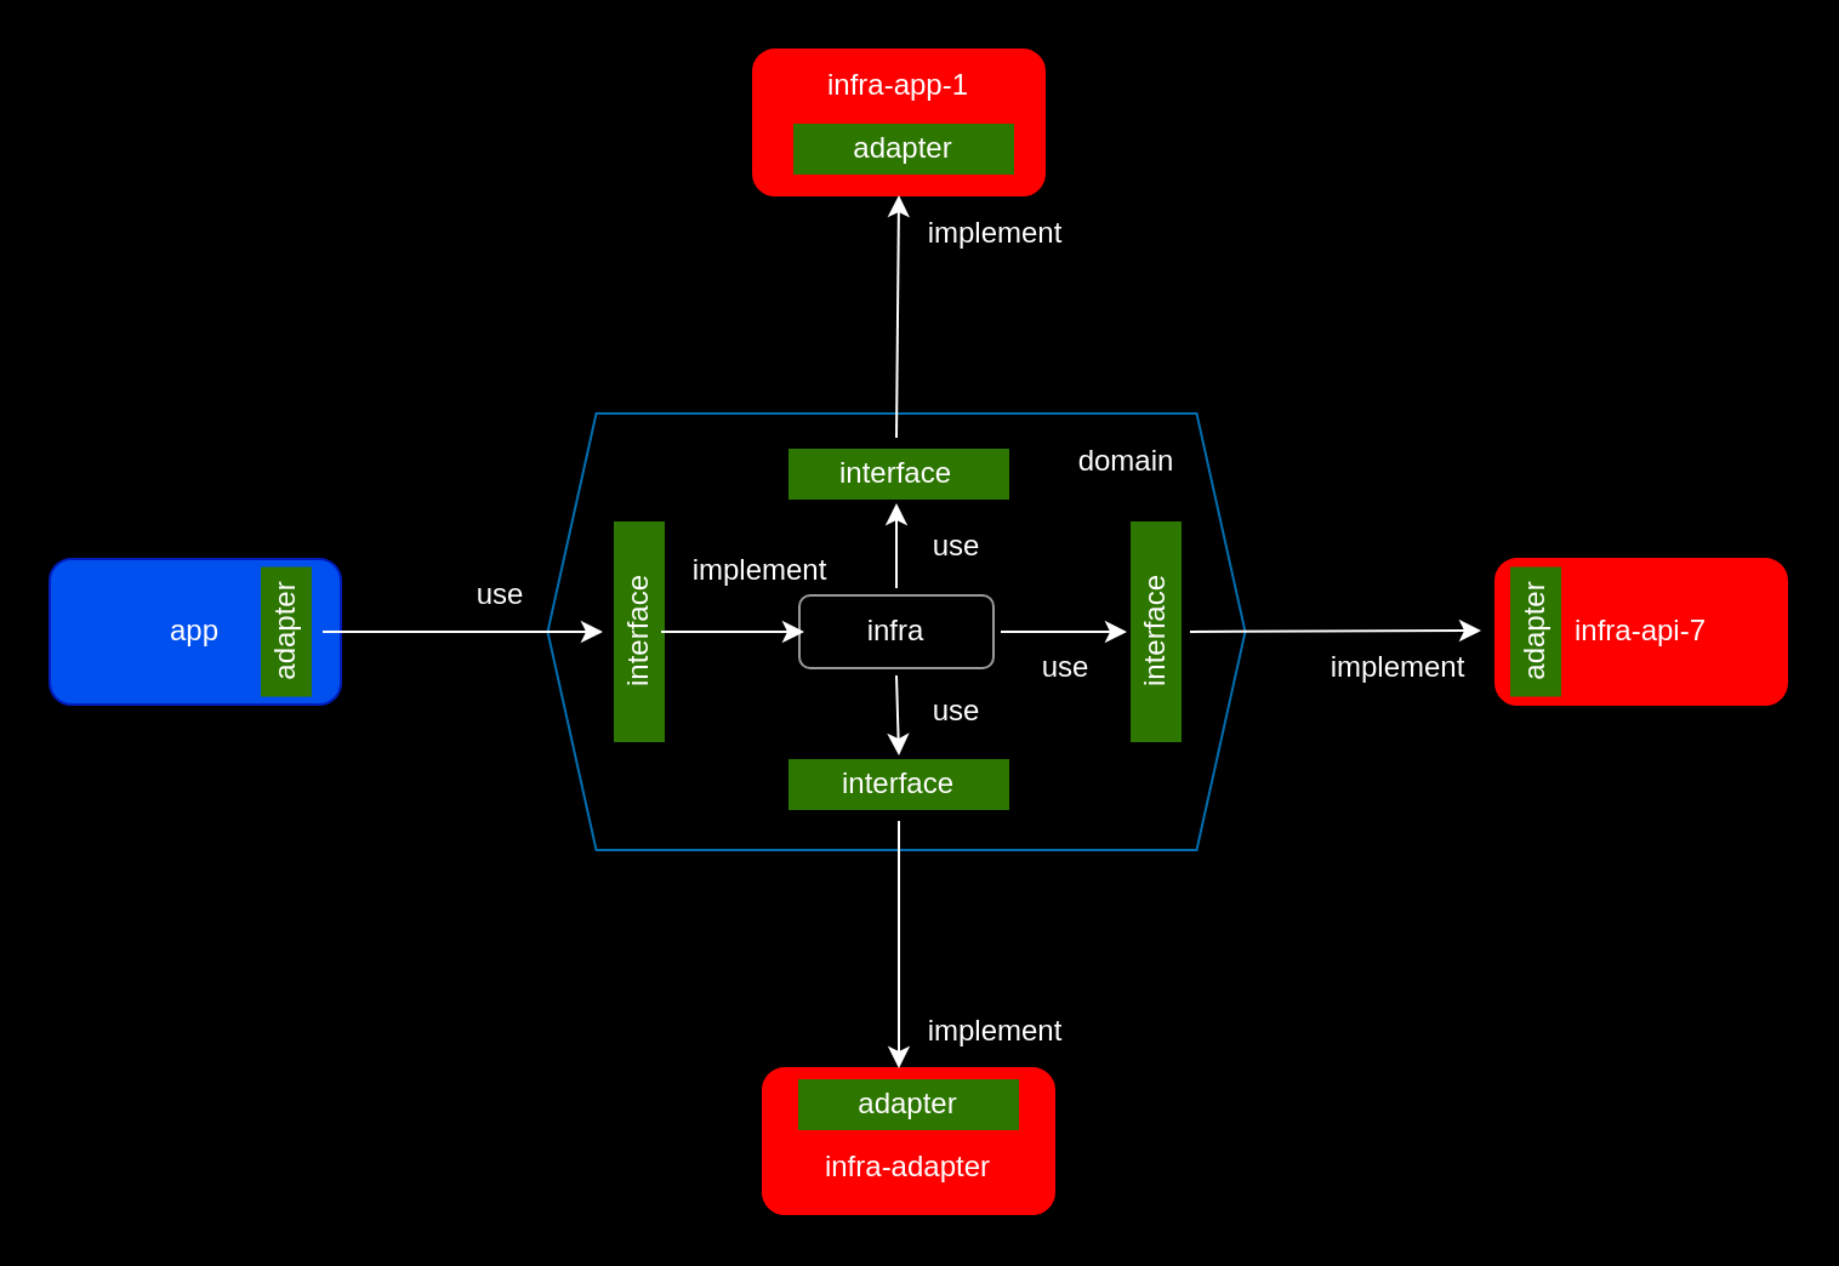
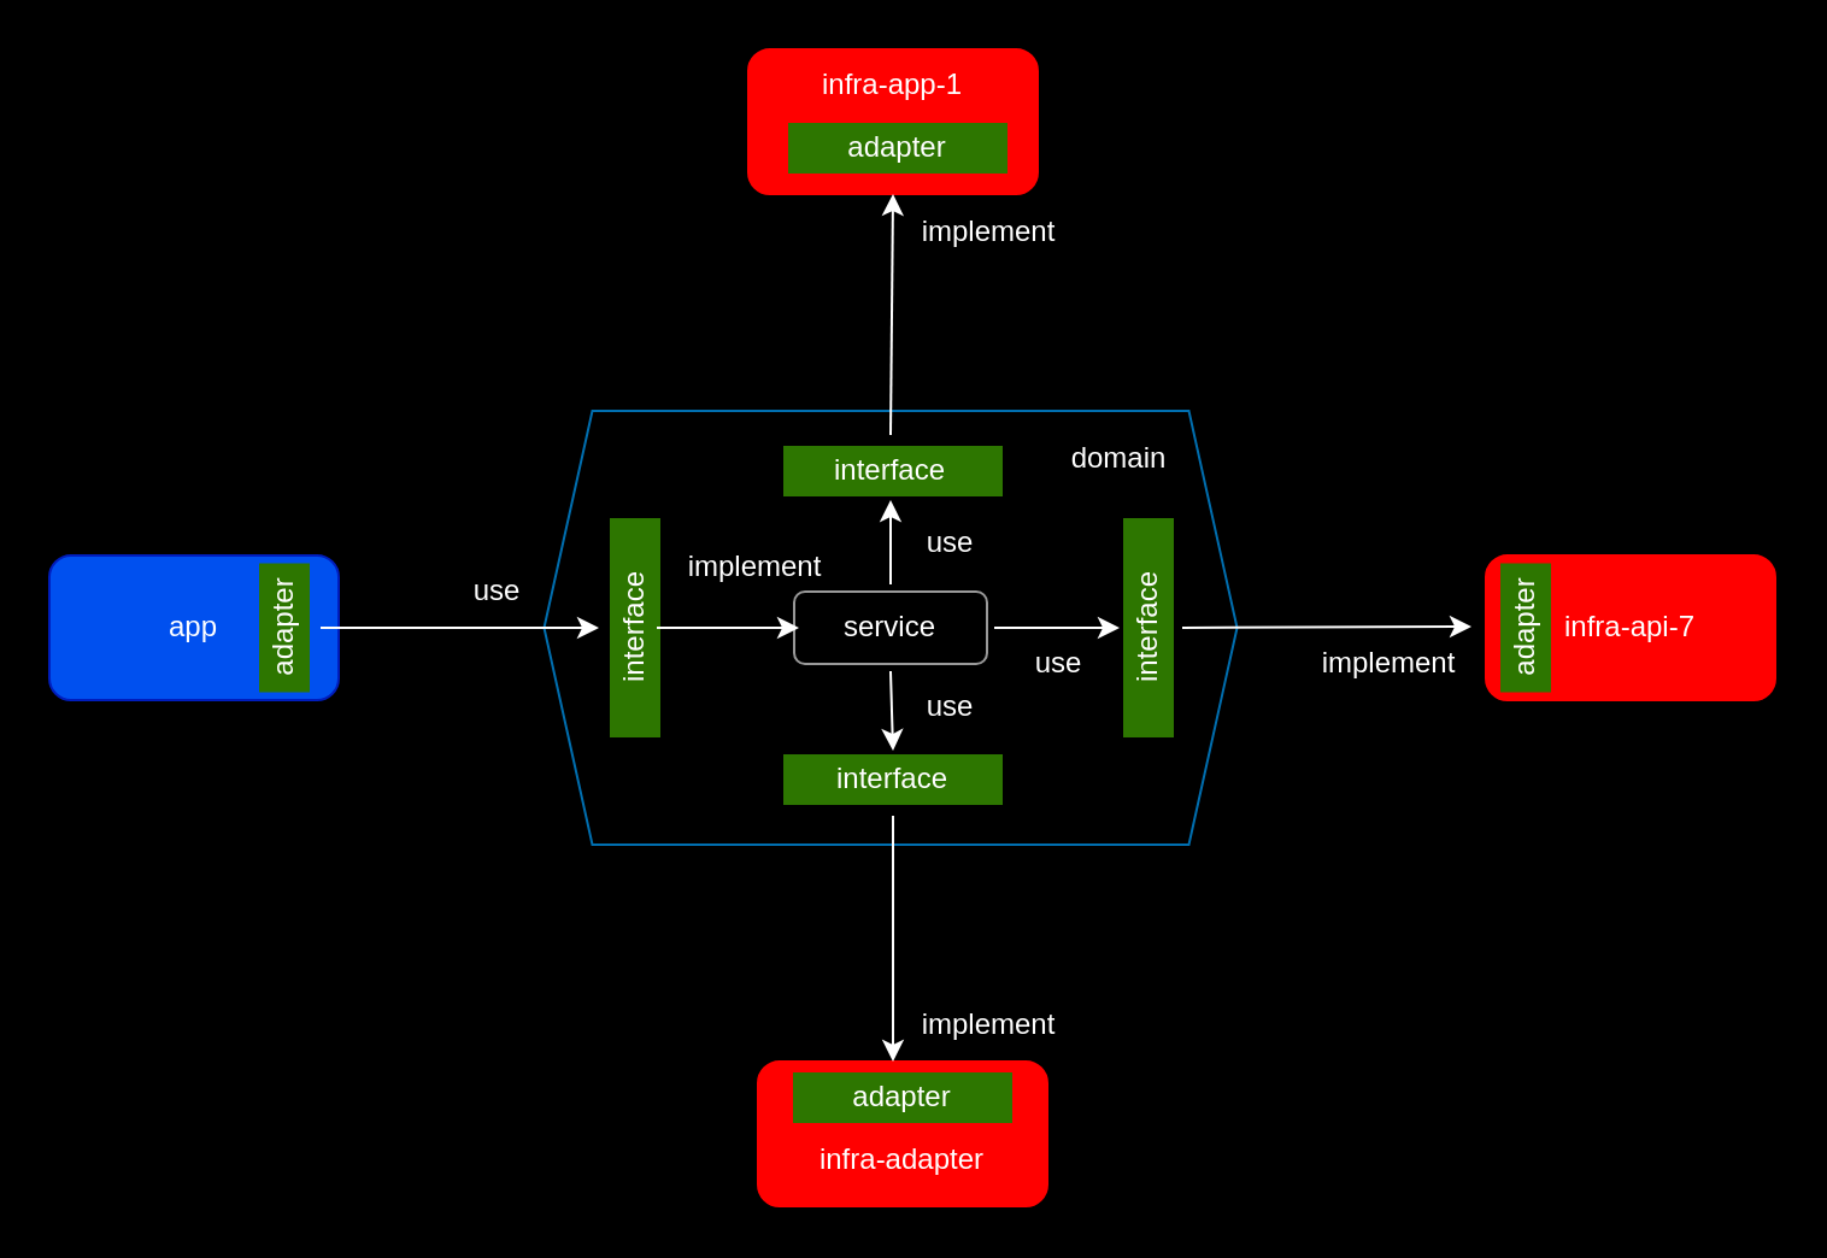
  <mxCell id="0" />
  <mxCell id="1" parent="0" />
  <mxCell id="2" value="" style="rounded=1;whiteSpace=wrap;html=1;fillColor=#FF0000;strokeColor=#FF0000;fontColor=#FFFFFF;" parent="1" vertex="1"><mxGeometry x="616" y="230" width="120" height="60" as="geometry" /></mxCell>
  <mxCell id="3" value="" style="rounded=0;whiteSpace=wrap;html=1;fillColor=#2D7600;strokeColor=#2D7600;direction=south;fontColor=#FFFFFF;" parent="1" vertex="1"><mxGeometry x="622.5" y="233.75" width="20" height="52.5" as="geometry" /></mxCell>
  <mxCell id="4" value="" style="shape=hexagon;perimeter=hexagonPerimeter2;whiteSpace=wrap;html=1;fixedSize=1;fillColor=none;strokeColor=#006EAF;fontColor=#FFFFFF;" parent="1" vertex="1"><mxGeometry x="225.25" y="170" width="287.5" height="180" as="geometry" /></mxCell>
  <mxCell id="5" value="" style="rounded=1;whiteSpace=wrap;html=1;fillColor=#0050ef;strokeColor=#001DBC;fontColor=#ffffff;" parent="1" vertex="1"><mxGeometry x="20" y="230" width="120" height="60" as="geometry" /></mxCell>
  <mxCell id="6" value="" style="rounded=1;whiteSpace=wrap;html=1;fillColor=#FF0000;strokeColor=#FF0000;fontColor=#FFFFFF;" parent="1" vertex="1"><mxGeometry x="310" y="20" width="120" height="60" as="geometry" /></mxCell>
  <mxCell id="7" value="" style="rounded=1;whiteSpace=wrap;html=1;fillColor=#FF0000;strokeColor=#FF0000;fontColor=#FFFFFF;" parent="1" vertex="1"><mxGeometry x="314" y="440" width="120" height="60" as="geometry" /></mxCell>
  <mxCell id="8" value="domain" style="text;html=1;strokeColor=none;fillColor=none;align=center;verticalAlign=middle;whiteSpace=wrap;rounded=0;rotation=0;fontColor=#FFFFFF;" parent="1" vertex="1"><mxGeometry x="419" y="175" width="90" height="30" as="geometry" /></mxCell>
  <mxCell id="9" value="infra-app-1" style="text;html=1;strokeColor=none;fillColor=none;align=center;verticalAlign=middle;whiteSpace=wrap;rounded=0;fontColor=#FFFFFF;" parent="1" vertex="1"><mxGeometry x="325" y="20" width="90" height="30" as="geometry" /></mxCell>
  <mxCell id="10" value="infra-adapter" style="text;html=1;strokeColor=none;fillColor=none;align=center;verticalAlign=middle;whiteSpace=wrap;rounded=0;fontColor=#FFFFFF;" parent="1" vertex="1"><mxGeometry x="329" y="466" width="90" height="30" as="geometry" /></mxCell>
  <mxCell id="11" value="app" style="text;html=1;strokeColor=none;fillColor=none;align=center;verticalAlign=middle;whiteSpace=wrap;rounded=0;fontColor=#FFFFFF;" parent="1" vertex="1"><mxGeometry x="35" y="245" width="90" height="30" as="geometry" /></mxCell>
  <mxCell id="12" value="" style="rounded=0;whiteSpace=wrap;html=1;fillColor=#2D7600;strokeColor=#2D7600;fontColor=#FFFFFF;" parent="1" vertex="1"><mxGeometry x="325" y="185" width="90" height="20" as="geometry" /></mxCell>
  <mxCell id="13" value="" style="rounded=0;whiteSpace=wrap;html=1;fillColor=#2D7600;strokeColor=#2D7600;fontColor=#FFFFFF;" parent="1" vertex="1"><mxGeometry x="325" y="313" width="90" height="20" as="geometry" /></mxCell>
  <mxCell id="14" value="" style="rounded=0;whiteSpace=wrap;html=1;direction=south;fillColor=#2D7600;strokeColor=#2D7600;fontColor=#FFFFFF;" parent="1" vertex="1"><mxGeometry x="253" y="215" width="20" height="90" as="geometry" /></mxCell>
  <mxCell id="15" value="" style="rounded=1;whiteSpace=wrap;html=1;fillColor=none;fontColor=#FFFFFF;strokeColor=#999999;" parent="1" vertex="1"><mxGeometry x="329" y="245" width="80" height="30" as="geometry" /></mxCell>
  <mxCell id="16" value="interface" style="text;html=1;strokeColor=none;fillColor=none;align=center;verticalAlign=middle;whiteSpace=wrap;rounded=0;fontColor=#FFFFFF;" parent="1" vertex="1"><mxGeometry x="339" y="180" width="60" height="30" as="geometry" /></mxCell>
  <mxCell id="17" value="interface" style="text;html=1;strokeColor=none;fillColor=none;align=center;verticalAlign=middle;whiteSpace=wrap;rounded=0;fontColor=#FFFFFF;" parent="1" vertex="1"><mxGeometry x="340" y="308" width="60" height="30" as="geometry" /></mxCell>
  <mxCell id="18" value="interface" style="text;html=1;strokeColor=none;fillColor=none;align=center;verticalAlign=middle;whiteSpace=wrap;rounded=0;rotation=270;fontColor=#FFFFFF;" parent="1" vertex="1"><mxGeometry x="230" y="245" width="66" height="30" as="geometry" /></mxCell>
- <mxCell id="19" value="infra" style="text;html=1;strokeColor=none;fillColor=none;align=center;verticalAlign=middle;whiteSpace=wrap;rounded=0;fontColor=#FFFFFF;" parent="1" vertex="1"><mxGeometry x="339" y="245" width="60" height="30" as="geometry" /></mxCell>
+ <mxCell id="19" value="service" style="text;html=1;strokeColor=none;fillColor=none;align=center;verticalAlign=middle;whiteSpace=wrap;rounded=0;fontColor=#FFFFFF;" parent="1" vertex="1"><mxGeometry x="339" y="245" width="60" height="30" as="geometry" /></mxCell>
  <mxCell id="20" value="" style="endArrow=classic;html=1;rounded=0;entryX=0.5;entryY=1;entryDx=0;entryDy=0;exitX=0.5;exitY=0;exitDx=0;exitDy=0;strokeColor=#FFFFFF;fontColor=#FFFFFF;" parent="1" source="16" target="6" edge="1"><mxGeometry width="50" height="50" relative="1" as="geometry"><mxPoint x="350" y="280" as="sourcePoint" /><mxPoint x="400" y="230" as="targetPoint" /></mxGeometry></mxCell>
  <mxCell id="21" value="" style="endArrow=classic;html=1;rounded=0;exitX=0.5;exitY=1;exitDx=0;exitDy=0;strokeColor=#FFFFFF;fontColor=#FFFFFF;" parent="1" source="17" edge="1"><mxGeometry width="50" height="50" relative="1" as="geometry"><mxPoint x="379" y="190" as="sourcePoint" /><mxPoint x="370" y="440" as="targetPoint" /></mxGeometry></mxCell>
  <mxCell id="22" value="" style="endArrow=classic;html=1;rounded=0;entryX=0.5;entryY=0;entryDx=0;entryDy=0;fontColor=#FFFFFF;strokeColor=#FFFFFF;" parent="1" source="45" target="18" edge="1"><mxGeometry width="50" height="50" relative="1" as="geometry"><mxPoint x="350" y="280" as="sourcePoint" /><mxPoint x="400" y="230" as="targetPoint" /></mxGeometry></mxCell>
  <mxCell id="23" value="" style="endArrow=classic;html=1;rounded=0;entryX=0;entryY=0.5;entryDx=0;entryDy=0;fontColor=#FFFFFF;strokeColor=#FFFFFF;" parent="1" edge="1"><mxGeometry width="50" height="50" relative="1" as="geometry"><mxPoint x="272" y="260" as="sourcePoint" /><mxPoint x="331" y="260" as="targetPoint" /></mxGeometry></mxCell>
  <mxCell id="24" value="" style="endArrow=classic;html=1;rounded=0;entryX=0.5;entryY=1;entryDx=0;entryDy=0;exitX=0.5;exitY=0;exitDx=0;exitDy=0;fontColor=#FFFFFF;strokeColor=#FFFFFF;" parent="1" edge="1"><mxGeometry width="50" height="50" relative="1" as="geometry"><mxPoint x="369" y="242" as="sourcePoint" /><mxPoint x="369" y="207" as="targetPoint" /></mxGeometry></mxCell>
  <mxCell id="25" value="" style="endArrow=classic;html=1;rounded=0;entryX=0.5;entryY=0;entryDx=0;entryDy=0;exitX=0.5;exitY=1;exitDx=0;exitDy=0;fontColor=#FFFFFF;strokeColor=#FFFFFF;" parent="1" edge="1"><mxGeometry width="50" height="50" relative="1" as="geometry"><mxPoint x="369" y="278" as="sourcePoint" /><mxPoint x="370" y="311" as="targetPoint" /></mxGeometry></mxCell>
  <mxCell id="26" value="use" style="text;html=1;align=center;verticalAlign=middle;whiteSpace=wrap;rounded=0;fontColor=#FFFFFF;" parent="1" vertex="1"><mxGeometry x="176" y="230" width="60" height="30" as="geometry" /></mxCell>
  <mxCell id="27" value="implement" style="text;html=1;strokeColor=none;fillColor=none;align=center;verticalAlign=middle;whiteSpace=wrap;rounded=0;fontColor=#FFFFFF;" parent="1" vertex="1"><mxGeometry x="370" y="81" width="80" height="30" as="geometry" /></mxCell>
  <mxCell id="28" value="implement" style="text;html=1;strokeColor=none;fillColor=none;align=center;verticalAlign=middle;whiteSpace=wrap;rounded=0;fontColor=#FFFFFF;" parent="1" vertex="1"><mxGeometry x="370" y="410" width="80" height="30" as="geometry" /></mxCell>
  <mxCell id="29" value="implement" style="text;html=1;strokeColor=none;fillColor=none;align=center;verticalAlign=middle;whiteSpace=wrap;rounded=0;fontColor=#FFFFFF;" parent="1" vertex="1"><mxGeometry x="273" y="220" width="80" height="30" as="geometry" /></mxCell>
  <mxCell id="30" value="use" style="text;html=1;strokeColor=none;fillColor=none;align=center;verticalAlign=middle;whiteSpace=wrap;rounded=0;fontColor=#FFFFFF;" parent="1" vertex="1"><mxGeometry x="364" y="210" width="60" height="30" as="geometry" /></mxCell>
  <mxCell id="31" value="use" style="text;html=1;strokeColor=none;fillColor=none;align=center;verticalAlign=middle;whiteSpace=wrap;rounded=0;fontColor=#FFFFFF;" parent="1" vertex="1"><mxGeometry x="364" y="278" width="60" height="30" as="geometry" /></mxCell>
  <mxCell id="32" value="infra-api-7" style="text;html=1;strokeColor=none;fillColor=none;align=center;verticalAlign=middle;whiteSpace=wrap;rounded=0;fontColor=#FFFFFF;" parent="1" vertex="1"><mxGeometry x="631" y="245" width="90" height="30" as="geometry" /></mxCell>
  <mxCell id="33" value="implement" style="text;html=1;strokeColor=none;fillColor=none;align=center;verticalAlign=middle;whiteSpace=wrap;rounded=0;fontColor=#FFFFFF;" parent="1" vertex="1"><mxGeometry x="536" y="260" width="80" height="30" as="geometry" /></mxCell>
  <mxCell id="34" value="" style="rounded=0;whiteSpace=wrap;html=1;direction=south;fillColor=#2D7600;strokeColor=#2D7600;fontColor=#FFFFFF;" parent="1" vertex="1"><mxGeometry x="466" y="215" width="20" height="90" as="geometry" /></mxCell>
  <mxCell id="35" value="interface" style="text;html=1;strokeColor=none;fillColor=none;align=center;verticalAlign=middle;whiteSpace=wrap;rounded=0;rotation=270;fontColor=#FFFFFF;" parent="1" vertex="1"><mxGeometry x="443" y="245" width="66" height="30" as="geometry" /></mxCell>
  <mxCell id="36" value="" style="endArrow=classic;html=1;rounded=0;entryX=0;entryY=0.5;entryDx=0;entryDy=0;strokeColor=#FFFFFF;fontColor=#FFFFFF;" parent="1" edge="1"><mxGeometry width="50" height="50" relative="1" as="geometry"><mxPoint x="490" y="260" as="sourcePoint" /><mxPoint x="610" y="259.5" as="targetPoint" /></mxGeometry></mxCell>
  <mxCell id="37" value="use" style="text;html=1;strokeColor=none;fillColor=none;align=center;verticalAlign=middle;whiteSpace=wrap;rounded=0;fontColor=#FFFFFF;" parent="1" vertex="1"><mxGeometry x="409" y="260" width="60" height="30" as="geometry" /></mxCell>
  <mxCell id="38" value="" style="endArrow=classic;html=1;rounded=0;entryX=0.5;entryY=0;entryDx=0;entryDy=0;exitX=0;exitY=0;exitDx=0;exitDy=0;fontColor=#FFFFFF;strokeColor=#FFFFFF;" parent="1" edge="1"><mxGeometry width="50" height="50" relative="1" as="geometry"><mxPoint x="412" y="260" as="sourcePoint" /><mxPoint x="464" y="260" as="targetPoint" /></mxGeometry></mxCell>
  <mxCell id="39" value="" style="rounded=0;whiteSpace=wrap;html=1;fillColor=#2D7600;fontColor=#FFFFFF;strokeColor=#2D7600;" parent="1" vertex="1"><mxGeometry x="327" y="51" width="90" height="20" as="geometry" /></mxCell>
  <mxCell id="40" value="adapter" style="text;html=1;strokeColor=none;fillColor=none;align=center;verticalAlign=middle;whiteSpace=wrap;rounded=0;fontColor=#FFFFFF;" parent="1" vertex="1"><mxGeometry x="332" y="46" width="80" height="30" as="geometry" /></mxCell>
  <mxCell id="41" value="" style="rounded=0;whiteSpace=wrap;html=1;fillColor=#2D7600;strokeColor=#2D7600;fontColor=#FFFFFF;" parent="1" vertex="1"><mxGeometry x="329" y="445" width="90" height="20" as="geometry" /></mxCell>
  <mxCell id="42" value="adapter" style="text;html=1;align=center;verticalAlign=middle;whiteSpace=wrap;rounded=0;fontColor=#FFFFFF;" parent="1" vertex="1"><mxGeometry x="334" y="440" width="80" height="30" as="geometry" /></mxCell>
  <mxCell id="43" value="adapter" style="text;html=1;strokeColor=none;fillColor=none;align=center;verticalAlign=middle;whiteSpace=wrap;rounded=0;rotation=270;fontColor=#FFFFFF;" parent="1" vertex="1"><mxGeometry x="610" y="245" width="45" height="30" as="geometry" /></mxCell>
  <mxCell id="44" value="" style="rounded=0;whiteSpace=wrap;html=1;fillColor=#2D7600;strokeColor=#2D7600;direction=south;fontColor=#FFFFFF;" vertex="1" parent="1"><mxGeometry x="107.5" y="233.75" width="20" height="52.5" as="geometry" /></mxCell>
  <mxCell id="45" value="adapter" style="text;html=1;strokeColor=none;fillColor=none;align=center;verticalAlign=middle;whiteSpace=wrap;rounded=0;rotation=270;fontColor=#FFFFFF;" vertex="1" parent="1"><mxGeometry x="95" y="245" width="45" height="30" as="geometry" /></mxCell>
